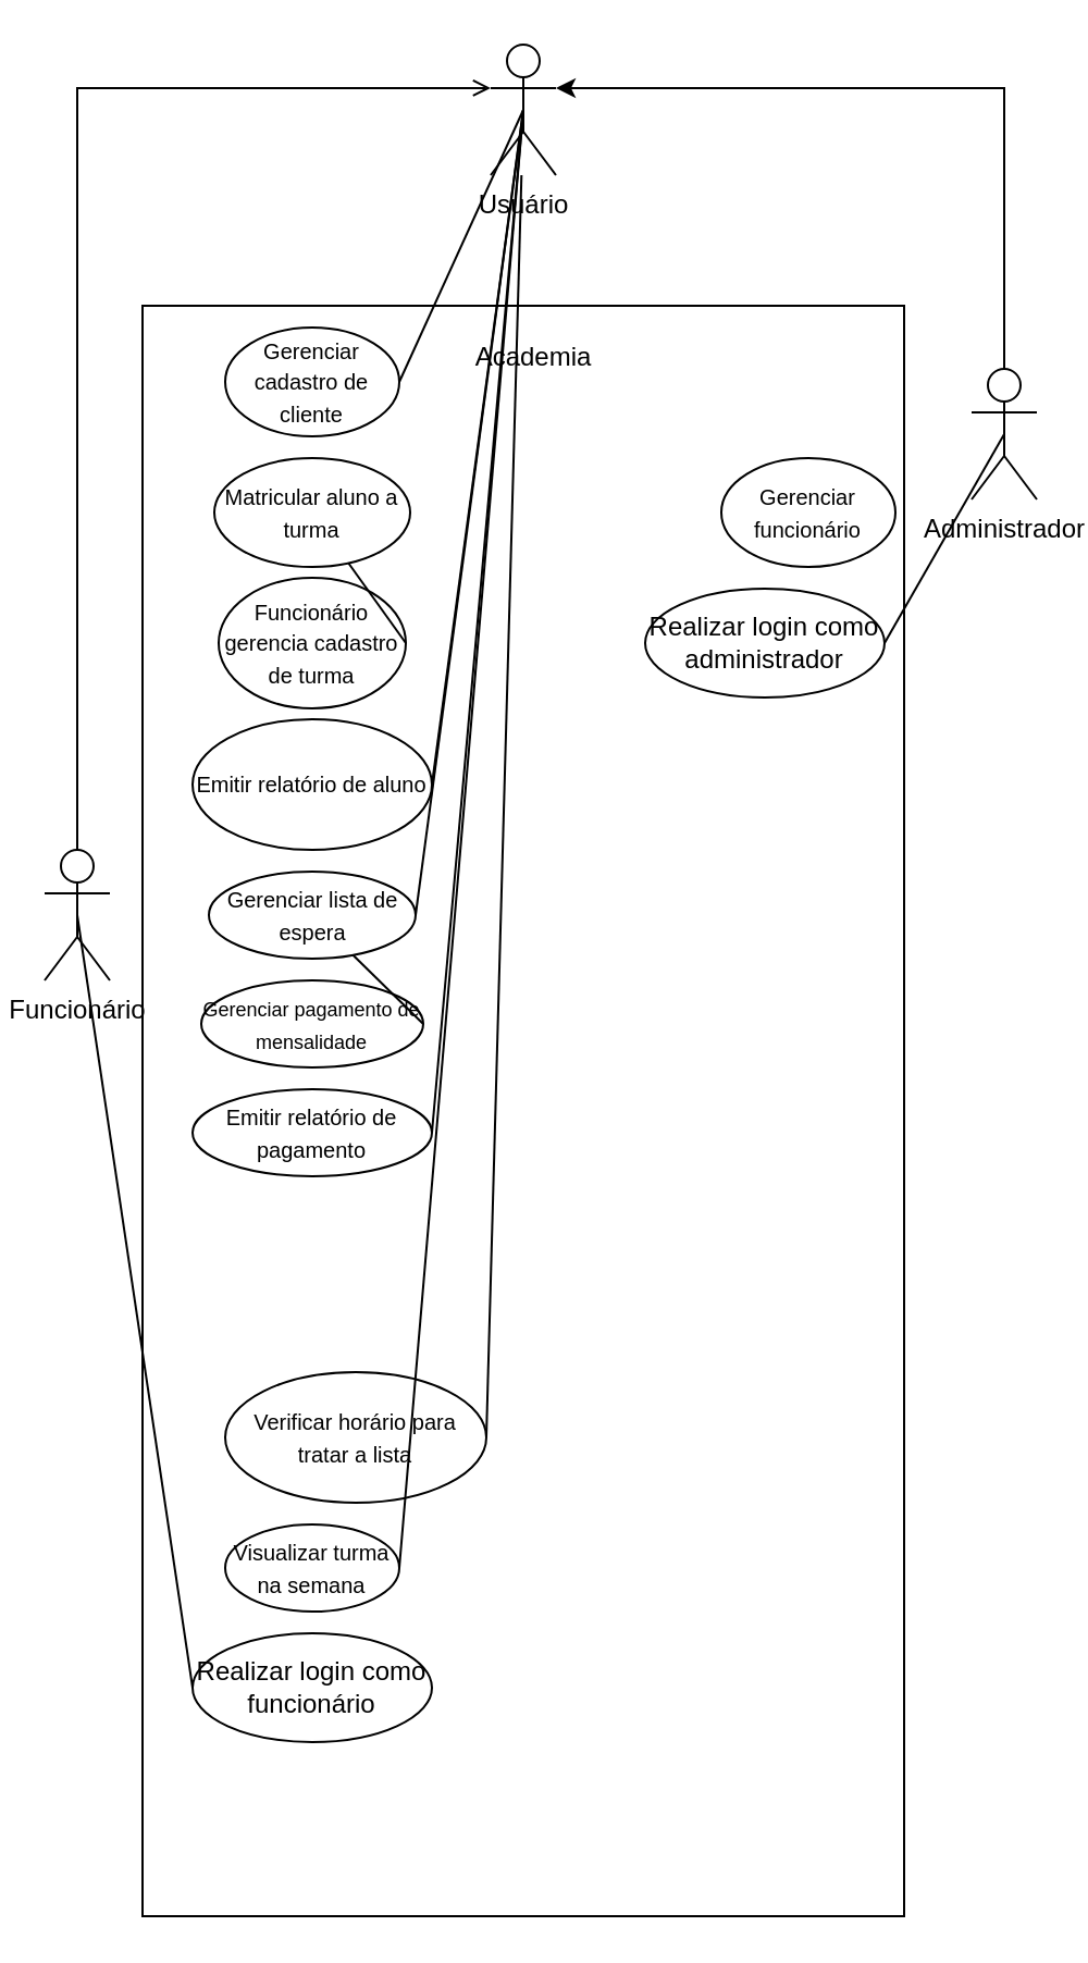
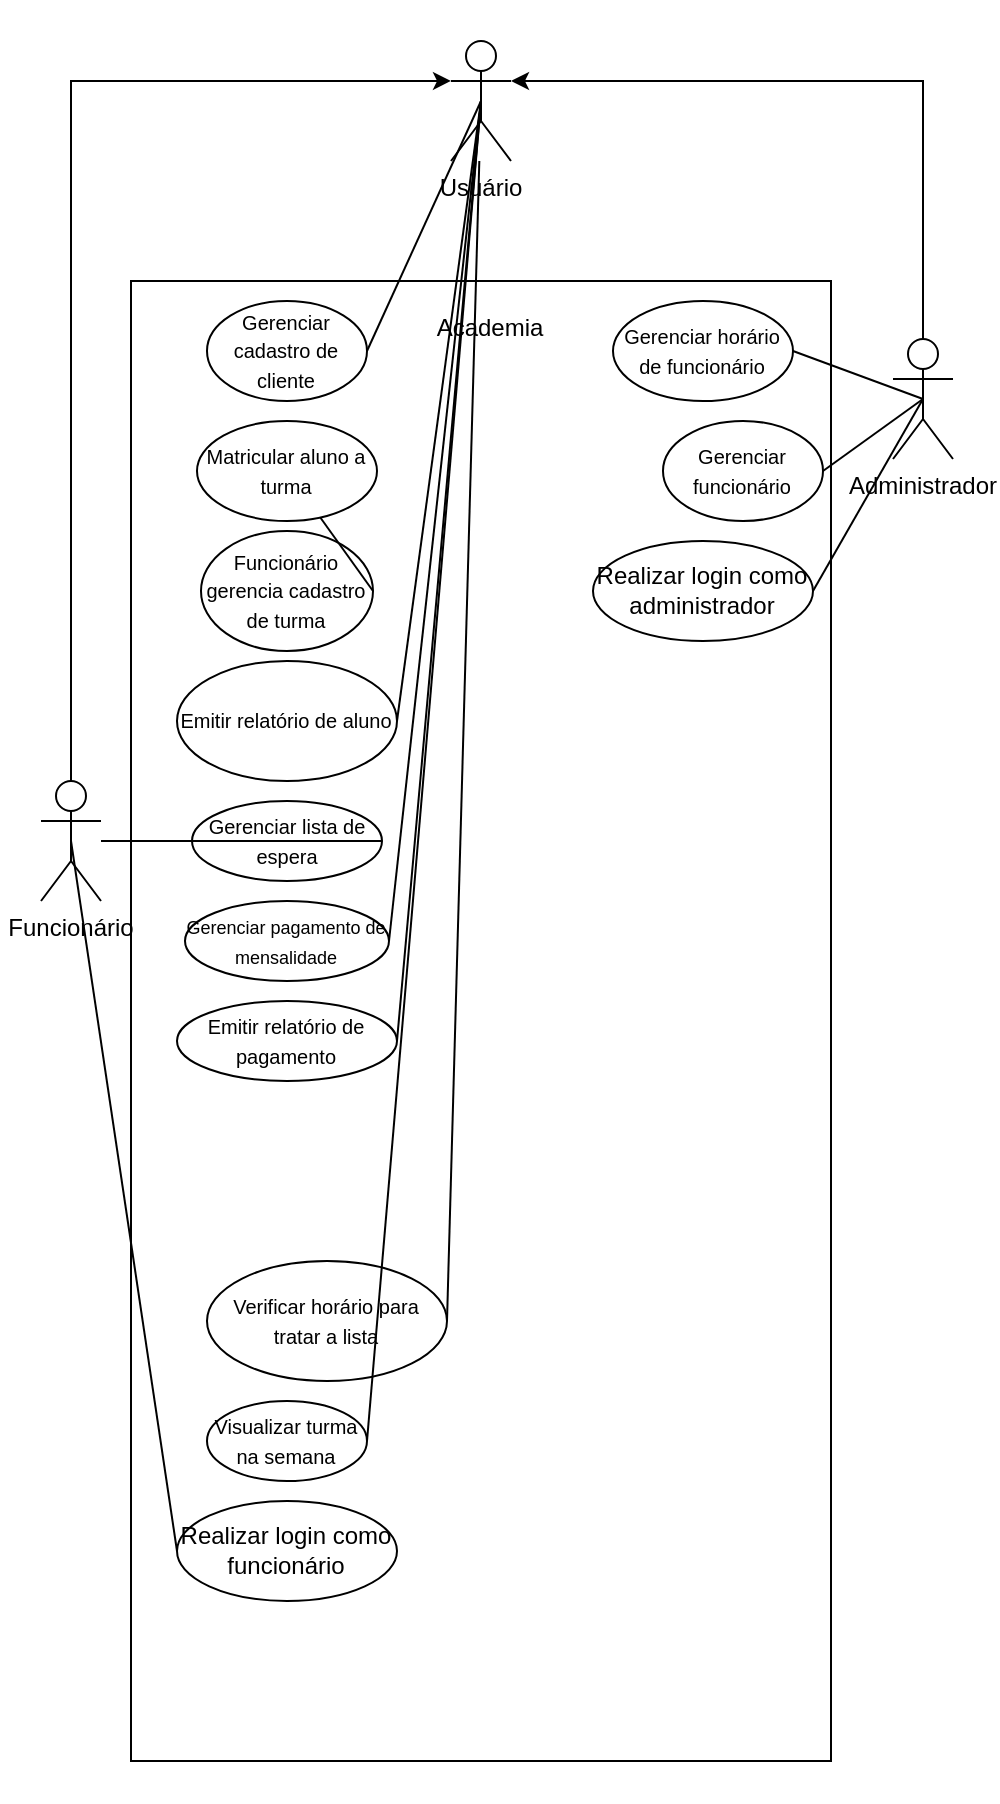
  <mxCell id="0" />
  <mxCell id="1" parent="0" />
  <mxCell id="2" value="" style="rounded=0;whiteSpace=wrap;html=1;" parent="1" vertex="1"><mxGeometry x="65" y="140" width="350" height="740" as="geometry" /></mxCell>
  <mxCell id="3" style="edgeStyle=orthogonalEdgeStyle;rounded=0;orthogonalLoop=1;jettySize=auto;html=1;" edge="1" parent="1" source="4" target="21"><mxGeometry relative="1" as="geometry"><Array as="points"><mxPoint x="461" y="40" /></Array></mxGeometry></mxCell>
  <mxCell id="4" value="&lt;div&gt;Administrador&lt;/div&gt;&lt;div&gt;&lt;br&gt;&lt;/div&gt;" style="shape=umlActor;verticalLabelPosition=bottom;verticalAlign=top;html=1;outlineConnect=0;" parent="1" vertex="1"><mxGeometry x="446" y="169" width="30" height="60" as="geometry" /></mxCell>
  <mxCell id="5" value="&lt;div&gt;Funcionário&lt;/div&gt;&lt;div&gt;&lt;br&gt;&lt;/div&gt;" style="shape=umlActor;verticalLabelPosition=bottom;verticalAlign=top;html=1;outlineConnect=0;" parent="1" vertex="1"><mxGeometry x="20" y="390" width="30" height="60" as="geometry" /></mxCell>
  <mxCell id="6" value="Academia" style="text;html=1;align=center;verticalAlign=middle;whiteSpace=wrap;rounded=0;" parent="1" vertex="1"><mxGeometry x="215" y="149" width="60" height="30" as="geometry" /></mxCell>
  <mxCell id="7" value="&lt;font style=&quot;font-size: 10px;&quot;&gt;Gerenciar cadastro de cliente&lt;/font&gt;" style="ellipse;whiteSpace=wrap;html=1;" parent="1" vertex="1"><mxGeometry x="103" y="150" width="80" height="50" as="geometry" /></mxCell>
+ <mxCell id="8" value="&lt;font size=&quot;1&quot;&gt;Gerenciar horário de funcionário&lt;/font&gt;" style="ellipse;whiteSpace=wrap;html=1;" parent="1" vertex="1"><mxGeometry x="306" y="150" width="90" height="50" as="geometry" /></mxCell>
  <mxCell id="9" value="&lt;font style=&quot;font-size: 10px;&quot;&gt;Matricular aluno a turma&lt;br&gt;&lt;/font&gt;" style="ellipse;whiteSpace=wrap;html=1;" parent="1" vertex="1"><mxGeometry x="98" y="210" width="90" height="50" as="geometry" /></mxCell>
  <mxCell id="10" value="&lt;font style=&quot;font-size: 10px;&quot;&gt;Emitir relatório de aluno&lt;br&gt;&lt;/font&gt;" style="ellipse;whiteSpace=wrap;html=1;" parent="1" vertex="1"><mxGeometry x="88" y="330" width="110" height="60" as="geometry" /></mxCell>
+ <mxCell id="11" value="" style="endArrow=none;html=1;rounded=0;entryX=0.5;entryY=0.5;entryDx=0;entryDy=0;entryPerimeter=0;exitX=1;exitY=0.5;exitDx=0;exitDy=0;" parent="1" source="8" target="4" edge="1"><mxGeometry width="50" height="50" relative="1" as="geometry"><mxPoint x="426" y="250" as="sourcePoint" /><mxPoint x="476" y="200" as="targetPoint" /></mxGeometry></mxCell>
  <mxCell id="12" value="&lt;font style=&quot;font-size: 10px;&quot;&gt;Gerenciar lista de espera&lt;/font&gt;" style="ellipse;whiteSpace=wrap;html=1;" parent="1" vertex="1"><mxGeometry x="95.5" y="400" width="95" height="40" as="geometry" /></mxCell>
  <mxCell id="13" value="&lt;font style=&quot;font-size: 9px;&quot;&gt;Gerenciar pagamento de mensalidade&lt;/font&gt;" style="ellipse;whiteSpace=wrap;html=1;" parent="1" vertex="1"><mxGeometry x="92" y="450" width="102" height="40" as="geometry" /></mxCell>
  <mxCell id="14" value="&lt;font style=&quot;font-size: 10px;&quot;&gt;Emitir relatório de pagamento&lt;/font&gt;" style="ellipse;whiteSpace=wrap;html=1;" parent="1" vertex="1"><mxGeometry x="88" y="500" width="110" height="40" as="geometry" /></mxCell>
- <mxCell id="15" value="" style="endArrow=none;html=1;rounded=0;entryX=0.5;entryY=0.5;entryDx=0;entryDy=0;entryPerimeter=0;exitX=1;exitY=0.5;exitDx=0;exitDy=0;" parent="1" source="12" target="21" edge="1"><mxGeometry width="50" height="50" relative="1" as="geometry"><mxPoint x="516" y="450" as="sourcePoint" /><mxPoint x="566" y="400" as="targetPoint" /></mxGeometry></mxCell>
- <mxCell id="16" value="" style="endArrow=none;html=1;rounded=0;exitX=1;exitY=0.5;exitDx=0;exitDy=0;" parent="1" source="13" target="12" edge="1"><mxGeometry width="50" height="50" relative="1" as="geometry"><mxPoint x="506" y="490" as="sourcePoint" /><mxPoint x="556" y="440" as="targetPoint" /></mxGeometry></mxCell>
+ <mxCell id="15" value="" style="endArrow=none;html=1;rounded=0;exitX=1;exitY=0.5;exitDx=0;exitDy=0;" parent="1" source="12" target="5" edge="1"><mxGeometry width="50" height="50" relative="1" as="geometry"><mxPoint x="516" y="450" as="sourcePoint" /><mxPoint x="566" y="400" as="targetPoint" /></mxGeometry></mxCell>
+ <mxCell id="16" value="" style="endArrow=none;html=1;rounded=0;entryX=0.5;entryY=0.5;entryDx=0;entryDy=0;entryPerimeter=0;exitX=1;exitY=0.5;exitDx=0;exitDy=0;" parent="1" source="13" target="21" edge="1"><mxGeometry width="50" height="50" relative="1" as="geometry"><mxPoint x="506" y="490" as="sourcePoint" /><mxPoint x="556" y="440" as="targetPoint" /></mxGeometry></mxCell>
  <mxCell id="17" value="" style="endArrow=none;html=1;rounded=0;entryX=0.5;entryY=0.5;entryDx=0;entryDy=0;entryPerimeter=0;exitX=1;exitY=0.5;exitDx=0;exitDy=0;" parent="1" source="14" target="21" edge="1"><mxGeometry width="50" height="50" relative="1" as="geometry"><mxPoint x="506" y="510" as="sourcePoint" /><mxPoint x="556" y="460" as="targetPoint" /></mxGeometry></mxCell>
  <mxCell id="18" value="Realizar login como funcionário" style="ellipse;whiteSpace=wrap;html=1;" parent="1" vertex="1"><mxGeometry x="88" y="750" width="110" height="50" as="geometry" /></mxCell>
  <mxCell id="19" value="Realizar login como administrador" style="ellipse;whiteSpace=wrap;html=1;" parent="1" vertex="1"><mxGeometry x="296" y="270" width="110" height="50" as="geometry" /></mxCell>
  <mxCell id="20" value="" style="endArrow=none;html=1;rounded=0;exitX=1;exitY=0.5;exitDx=0;exitDy=0;entryX=0.5;entryY=0.5;entryDx=0;entryDy=0;entryPerimeter=0;" parent="1" source="19" target="4" edge="1"><mxGeometry width="50" height="50" relative="1" as="geometry"><mxPoint x="586" y="420" as="sourcePoint" /><mxPoint x="636" y="370" as="targetPoint" /></mxGeometry></mxCell>
  <mxCell id="21" value="Usuário" style="shape=umlActor;verticalLabelPosition=bottom;verticalAlign=top;html=1;outlineConnect=0;" vertex="1" parent="1"><mxGeometry x="225" y="20" width="30" height="60" as="geometry" /></mxCell>
- <mxCell id="22" style="edgeStyle=orthogonalEdgeStyle;rounded=0;orthogonalLoop=1;jettySize=auto;html=1;entryX=0;entryY=0.333;entryDx=0;entryDy=0;entryPerimeter=0;endArrow=open;" edge="1" parent="1" source="5" target="21"><mxGeometry relative="1" as="geometry"><Array as="points"><mxPoint x="35" y="40" /></Array></mxGeometry></mxCell>
+ <mxCell id="22" style="edgeStyle=orthogonalEdgeStyle;rounded=0;orthogonalLoop=1;jettySize=auto;html=1;entryX=0;entryY=0.333;entryDx=0;entryDy=0;entryPerimeter=0;" edge="1" parent="1" source="5" target="21"><mxGeometry relative="1" as="geometry"><Array as="points"><mxPoint x="35" y="40" /></Array></mxGeometry></mxCell>
  <mxCell id="23" value="" style="endArrow=none;html=1;rounded=0;exitX=1;exitY=0.5;exitDx=0;exitDy=0;entryX=0.5;entryY=0.5;entryDx=0;entryDy=0;entryPerimeter=0;" edge="1" parent="1" source="7" target="21"><mxGeometry width="50" height="50" relative="1" as="geometry"><mxPoint x="191" y="200" as="sourcePoint" /><mxPoint x="241" y="150" as="targetPoint" /></mxGeometry></mxCell>
  <mxCell id="24" value="" style="endArrow=none;html=1;rounded=0;exitX=0.5;exitY=0.5;exitDx=0;exitDy=0;exitPerimeter=0;entryX=0;entryY=0.5;entryDx=0;entryDy=0;" edge="1" parent="1" source="5" target="18"><mxGeometry width="50" height="50" relative="1" as="geometry"><mxPoint x="-64" y="460" as="sourcePoint" /><mxPoint x="-14" y="410" as="targetPoint" /></mxGeometry></mxCell>
  <mxCell id="25" value="" style="endArrow=none;html=1;rounded=0;exitX=1;exitY=0.5;exitDx=0;exitDy=0;entryX=0.5;entryY=0.5;entryDx=0;entryDy=0;entryPerimeter=0;" edge="1" parent="1" source="10" target="21"><mxGeometry width="50" height="50" relative="1" as="geometry"><mxPoint x="-44" y="410" as="sourcePoint" /><mxPoint x="6" y="360" as="targetPoint" /></mxGeometry></mxCell>
  <mxCell id="26" value="&lt;font style=&quot;font-size: 10px;&quot;&gt;Gerenciar funcionário&lt;/font&gt;" style="ellipse;whiteSpace=wrap;html=1;" vertex="1" parent="1"><mxGeometry x="331" y="210" width="80" height="50" as="geometry" /></mxCell>
+ <mxCell id="27" value="" style="endArrow=none;html=1;rounded=0;exitX=1;exitY=0.5;exitDx=0;exitDy=0;entryX=0.5;entryY=0.5;entryDx=0;entryDy=0;entryPerimeter=0;" edge="1" parent="1" source="26" target="4"><mxGeometry width="50" height="50" relative="1" as="geometry"><mxPoint x="296" y="340" as="sourcePoint" /><mxPoint x="346" y="290" as="targetPoint" /></mxGeometry></mxCell>
  <mxCell id="28" value="&lt;font style=&quot;font-size: 10px;&quot;&gt;Funcionário gerencia cadastro de turma&lt;/font&gt;" style="ellipse;whiteSpace=wrap;html=1;" vertex="1" parent="1"><mxGeometry x="100" y="265" width="86" height="60" as="geometry" /></mxCell>
  <mxCell id="29" value="" style="endArrow=none;html=1;rounded=0;exitX=1;exitY=0.5;exitDx=0;exitDy=0;" edge="1" parent="1" source="28" target="9"><mxGeometry width="50" height="50" relative="1" as="geometry"><mxPoint x="46" y="280" as="sourcePoint" /><mxPoint x="96" y="230" as="targetPoint" /></mxGeometry></mxCell>
  <mxCell id="30" value="&lt;font style=&quot;font-size: 10px;&quot;&gt;Verificar horário para tratar a lista&lt;/font&gt;" style="ellipse;whiteSpace=wrap;html=1;" vertex="1" parent="1"><mxGeometry x="103" y="630" width="120" height="60" as="geometry" /></mxCell>
  <mxCell id="31" value="" style="endArrow=none;html=1;rounded=0;exitX=1;exitY=0.5;exitDx=0;exitDy=0;" edge="1" parent="1" source="30" target="21"><mxGeometry width="50" height="50" relative="1" as="geometry"><mxPoint x="286" y="650" as="sourcePoint" /><mxPoint x="336" y="600" as="targetPoint" /></mxGeometry></mxCell>
  <mxCell id="32" value="&lt;font style=&quot;font-size: 10px;&quot;&gt;Visualizar turma na semana&lt;/font&gt;" style="ellipse;whiteSpace=wrap;html=1;" vertex="1" parent="1"><mxGeometry x="103" y="700" width="80" height="40" as="geometry" /></mxCell>
  <mxCell id="33" value="" style="endArrow=none;html=1;rounded=0;exitX=1;exitY=0.5;exitDx=0;exitDy=0;entryX=0.5;entryY=0.5;entryDx=0;entryDy=0;entryPerimeter=0;" edge="1" parent="1" source="32" target="21"><mxGeometry width="50" height="50" relative="1" as="geometry"><mxPoint x="246" y="730" as="sourcePoint" /><mxPoint x="296" y="680" as="targetPoint" /></mxGeometry></mxCell>
